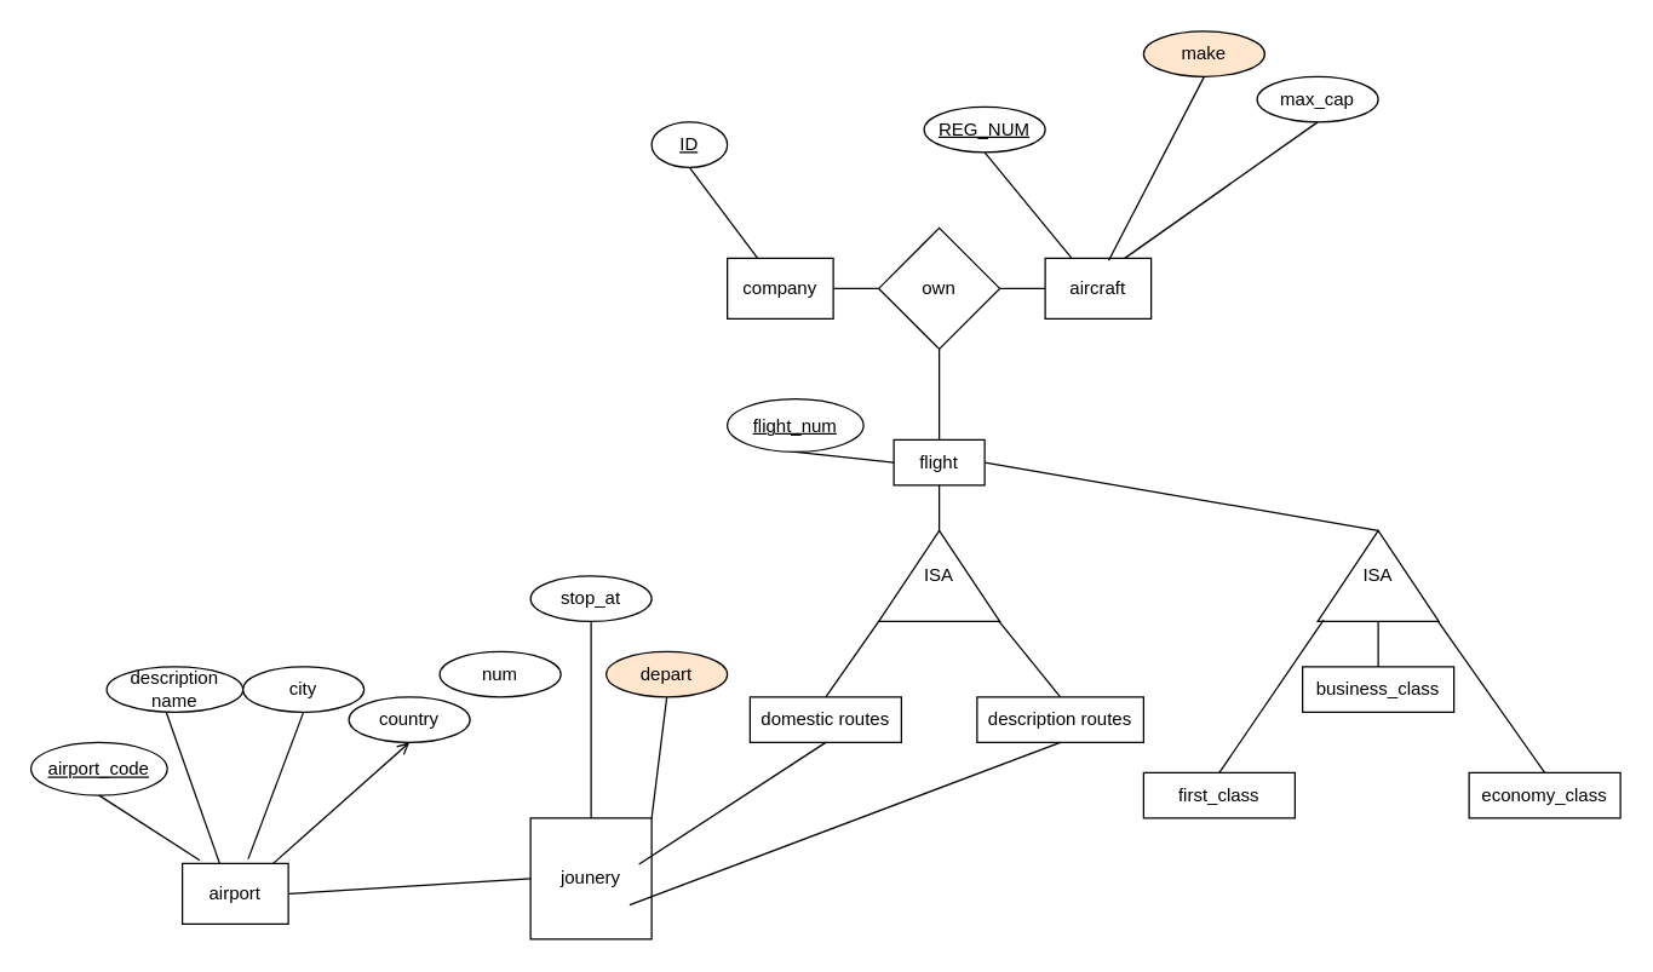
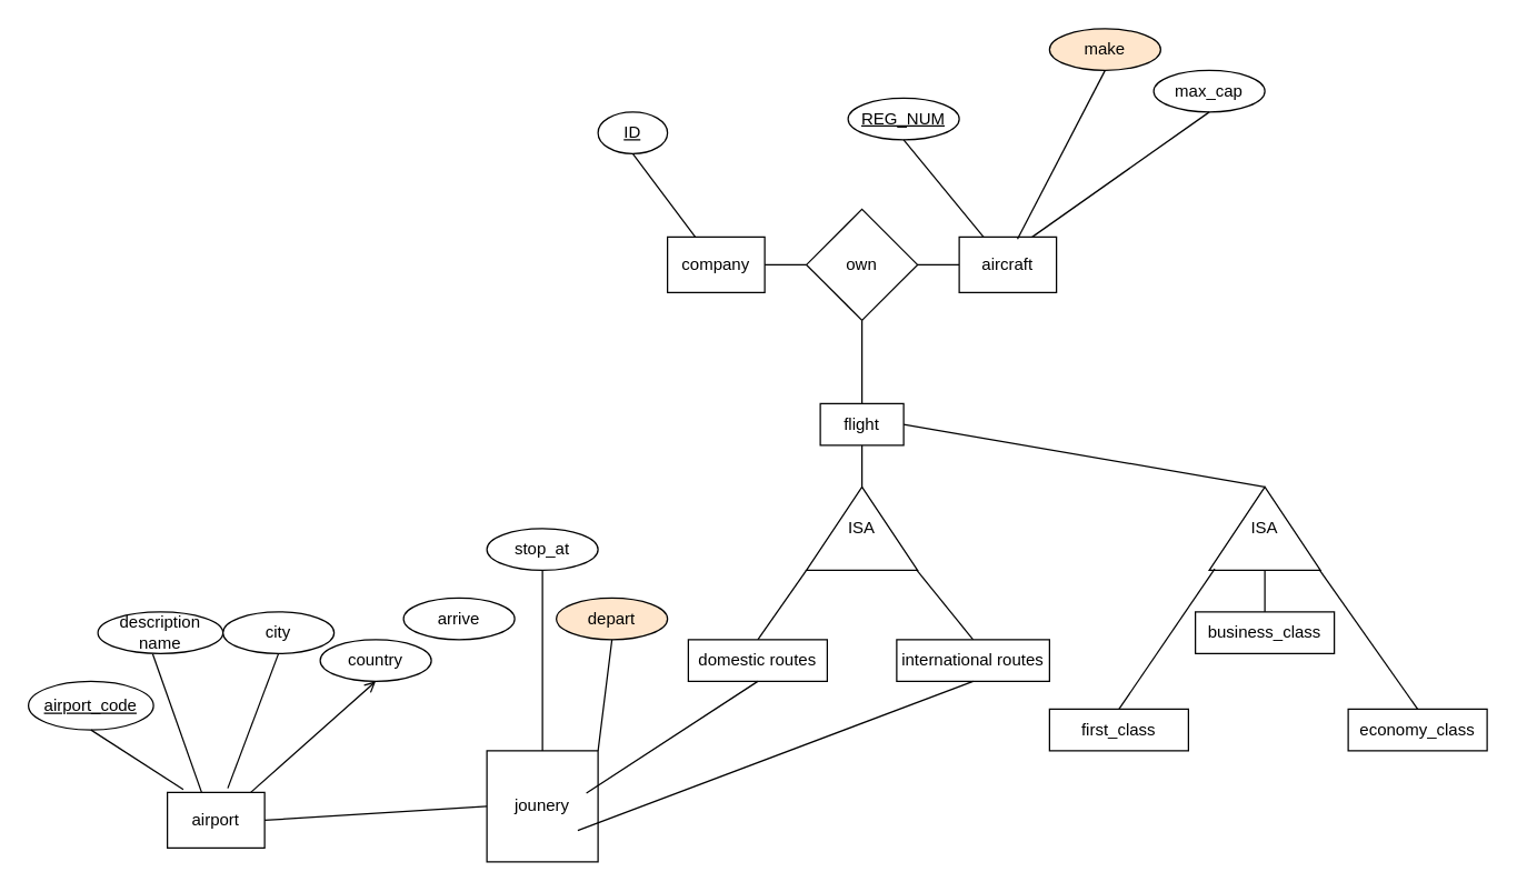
  <mxCell id="0" />
  <mxCell id="1" parent="0" />
  <mxCell id="2" value="company" style="rounded=0;whiteSpace=wrap;html=1;" parent="1" vertex="1"><mxGeometry x="480" y="170" width="70" height="40" as="geometry" /></mxCell>
  <mxCell id="3" value="&lt;u&gt;ID&lt;/u&gt;" style="ellipse;whiteSpace=wrap;html=1;" parent="1" vertex="1"><mxGeometry x="430" y="80" width="50" height="30" as="geometry" /></mxCell>
  <mxCell id="4" value="" style="endArrow=none;html=1;rounded=0;entryX=0.5;entryY=1;entryDx=0;entryDy=0;" parent="1" target="3" edge="1"><mxGeometry width="50" height="50" relative="1" as="geometry"><mxPoint x="500" y="170" as="sourcePoint" /><mxPoint x="590" y="180" as="targetPoint" /></mxGeometry></mxCell>
  <mxCell id="5" value="" style="endArrow=none;html=1;rounded=0;entryX=1;entryY=0.5;entryDx=0;entryDy=0;exitX=0;exitY=0.5;exitDx=0;exitDy=0;" parent="1" source="6" target="2" edge="1"><mxGeometry width="50" height="50" relative="1" as="geometry"><mxPoint x="620" y="190" as="sourcePoint" /><mxPoint x="465" y="120" as="targetPoint" /></mxGeometry></mxCell>
  <mxCell id="6" value="own" style="rhombus;whiteSpace=wrap;html=1;" parent="1" vertex="1"><mxGeometry x="580" y="150" width="80" height="80" as="geometry" /></mxCell>
  <mxCell id="7" value="" style="endArrow=none;html=1;rounded=0;entryX=1;entryY=0.5;entryDx=0;entryDy=0;exitX=0;exitY=0.5;exitDx=0;exitDy=0;" parent="1" source="8" target="6" edge="1"><mxGeometry width="50" height="50" relative="1" as="geometry"><mxPoint x="740" y="190" as="sourcePoint" /><mxPoint x="590" y="180" as="targetPoint" /></mxGeometry></mxCell>
  <mxCell id="8" value="aircraft" style="rounded=0;whiteSpace=wrap;html=1;" parent="1" vertex="1"><mxGeometry x="690" y="170" width="70" height="40" as="geometry" /></mxCell>
  <mxCell id="9" value="&lt;u&gt;REG_NUM&lt;/u&gt;" style="ellipse;whiteSpace=wrap;html=1;" parent="1" vertex="1"><mxGeometry x="610" y="70" width="80" height="30" as="geometry" /></mxCell>
  <mxCell id="10" value="" style="endArrow=none;html=1;rounded=0;entryX=0.5;entryY=1;entryDx=0;entryDy=0;exitX=0.25;exitY=0;exitDx=0;exitDy=0;" parent="1" source="8" target="9" edge="1"><mxGeometry width="50" height="50" relative="1" as="geometry"><mxPoint x="540" y="230" as="sourcePoint" /><mxPoint x="590" y="180" as="targetPoint" /></mxGeometry></mxCell>
  <mxCell id="11" value="max_cap" style="ellipse;whiteSpace=wrap;html=1;" parent="1" vertex="1"><mxGeometry x="830" y="50" width="80" height="30" as="geometry" /></mxCell>
  <mxCell id="12" value="make" style="ellipse;whiteSpace=wrap;html=1;fillColor=#ffe6cc;" parent="1" vertex="1"><mxGeometry x="755" y="20" width="80" height="30" as="geometry" /></mxCell>
  <mxCell id="13" value="" style="endArrow=none;html=1;rounded=0;entryX=0.5;entryY=1;entryDx=0;entryDy=0;exitX=0.75;exitY=0;exitDx=0;exitDy=0;" parent="1" source="8" target="11" edge="1"><mxGeometry width="50" height="50" relative="1" as="geometry"><mxPoint x="540" y="230" as="sourcePoint" /><mxPoint x="590" y="180" as="targetPoint" /></mxGeometry></mxCell>
  <mxCell id="14" value="" style="endArrow=none;html=1;rounded=0;exitX=0.599;exitY=0.039;exitDx=0;exitDy=0;exitPerimeter=0;entryX=0.5;entryY=1;entryDx=0;entryDy=0;" parent="1" source="8" target="12" edge="1"><mxGeometry width="50" height="50" relative="1" as="geometry"><mxPoint x="540" y="230" as="sourcePoint" /><mxPoint x="590" y="180" as="targetPoint" /></mxGeometry></mxCell>
  <mxCell id="15" value="" style="endArrow=none;html=1;rounded=0;entryX=0.5;entryY=1;entryDx=0;entryDy=0;exitX=0.5;exitY=0;exitDx=0;exitDy=0;" parent="1" source="16" target="6" edge="1"><mxGeometry width="50" height="50" relative="1" as="geometry"><mxPoint x="620" y="290" as="sourcePoint" /><mxPoint x="590" y="180" as="targetPoint" /></mxGeometry></mxCell>
  <mxCell id="16" value="flight" style="rounded=0;whiteSpace=wrap;html=1;" parent="1" vertex="1"><mxGeometry x="590" y="290" width="60" height="30" as="geometry" /></mxCell>
  <mxCell id="17" value="ISA" style="triangle;whiteSpace=wrap;html=1;flipV=1;flipH=1;direction=south;" parent="1" vertex="1"><mxGeometry x="580" y="350" width="80" height="60" as="geometry" /></mxCell>
  <mxCell id="18" value="" style="endArrow=none;html=1;rounded=0;entryX=0.5;entryY=1;entryDx=0;entryDy=0;exitX=0;exitY=0.5;exitDx=0;exitDy=0;" parent="1" source="17" target="16" edge="1"><mxGeometry width="50" height="50" relative="1" as="geometry"><mxPoint x="540" y="230" as="sourcePoint" /><mxPoint x="590" y="180" as="targetPoint" /></mxGeometry></mxCell>
  <mxCell id="19" value="" style="endArrow=none;html=1;rounded=0;exitX=0.5;exitY=0;exitDx=0;exitDy=0;" parent="1" source="21" edge="1"><mxGeometry width="50" height="50" relative="1" as="geometry"><mxPoint x="550" y="460" as="sourcePoint" /><mxPoint x="580" y="410" as="targetPoint" /></mxGeometry></mxCell>
  <mxCell id="20" value="" style="endArrow=none;html=1;rounded=0;entryX=-0.003;entryY=0.996;entryDx=0;entryDy=0;entryPerimeter=0;exitX=0.5;exitY=0;exitDx=0;exitDy=0;" parent="1" source="22" target="17" edge="1"><mxGeometry width="50" height="50" relative="1" as="geometry"><mxPoint x="690" y="460" as="sourcePoint" /><mxPoint x="590" y="420" as="targetPoint" /></mxGeometry></mxCell>
  <mxCell id="21" value=" domestic&amp;nbsp;routes" style="rounded=0;whiteSpace=wrap;html=1;" parent="1" vertex="1"><mxGeometry x="495" y="460" width="100" height="30" as="geometry" /></mxCell>
- <mxCell id="22" value="description routes" style="rounded=0;whiteSpace=wrap;html=1;" parent="1" vertex="1"><mxGeometry x="645" y="460" width="110" height="30" as="geometry" /></mxCell>
+ <mxCell id="22" value="international routes" style="rounded=0;whiteSpace=wrap;html=1;" parent="1" vertex="1"><mxGeometry x="645" y="460" width="110" height="30" as="geometry" /></mxCell>
  <mxCell id="23" value="airport" style="rounded=0;whiteSpace=wrap;html=1;" parent="1" vertex="1"><mxGeometry y="570" width="70" height="40" as="geometry" x="120" /></mxCell>
- <mxCell id="24" value="&lt;u&gt;flight_num&lt;/u&gt;" style="ellipse;whiteSpace=wrap;html=1;" parent="1" vertex="1"><mxGeometry x="480" y="263" width="90" height="35" as="geometry" /></mxCell>
- <mxCell id="25" value="" style="endArrow=none;html=1;rounded=0;entryX=0.5;entryY=1;entryDx=0;entryDy=0;exitX=0;exitY=0.5;exitDx=0;exitDy=0;" parent="1" source="16" target="24" edge="1"><mxGeometry width="50" height="50" relative="1" as="geometry"><mxPoint x="580" y="320" as="sourcePoint" /><mxPoint x="640" y="365" as="targetPoint" /></mxGeometry></mxCell>
  <mxCell id="26" value="&lt;u&gt;airport_code&lt;/u&gt;" style="ellipse;whiteSpace=wrap;html=1;" parent="1" vertex="1"><mxGeometry x="20" y="490" width="90" height="35" as="geometry" /></mxCell>
  <mxCell id="27" value="" style="endArrow=none;html=1;rounded=0;entryX=0.5;entryY=1;entryDx=0;entryDy=0;exitX=0.164;exitY=-0.052;exitDx=0;exitDy=0;exitPerimeter=0;" parent="1" source="23" target="26" edge="1"><mxGeometry width="50" height="50" relative="1" as="geometry"><mxPoint x="130" y="532" as="sourcePoint" /><mxPoint x="180" y="592" as="targetPoint" /></mxGeometry></mxCell>
  <mxCell id="28" value="description&lt;br/&gt;name" style="ellipse;whiteSpace=wrap;html=1;" parent="1" vertex="1"><mxGeometry x="70" y="440" width="90" height="30" as="geometry" /></mxCell>
  <mxCell id="29" value="" style="endArrow=none;html=1;rounded=0;entryX=0.353;entryY=0.005;entryDx=0;entryDy=0;exitX=0.438;exitY=1.012;exitDx=0;exitDy=0;exitPerimeter=0;entryPerimeter=0;" parent="1" source="28" target="23" edge="1"><mxGeometry width="50" height="50" relative="1" as="geometry"><mxPoint x="0" y="610" as="sourcePoint" /><mxPoint x="181" y="548" as="targetPoint" /></mxGeometry></mxCell>
  <mxCell id="30" value="city" style="ellipse;whiteSpace=wrap;html=1;" parent="1" vertex="1"><mxGeometry x="160" y="440" width="80" height="30" as="geometry" /></mxCell>
  <mxCell id="31" value="" style="endArrow=none;html=1;rounded=0;exitX=0.621;exitY=-0.075;exitDx=0;exitDy=0;entryX=0.5;entryY=1;entryDx=0;entryDy=0;exitPerimeter=0;" parent="1" source="23" target="30" edge="1"><mxGeometry width="50" height="50" relative="1" as="geometry"><mxPoint x="155" y="572.5" as="sourcePoint" /><mxPoint x="38" y="602.5" as="targetPoint" /></mxGeometry></mxCell>
  <mxCell id="32" value="country" style="ellipse;whiteSpace=wrap;html=1;" parent="1" vertex="1"><mxGeometry x="230" y="460" width="80" height="30" as="geometry" /></mxCell>
  <mxCell id="33" value="" style="endArrow=open;html=1;rounded=0;entryX=0.5;entryY=1;entryDx=0;entryDy=0;exitX=0.857;exitY=0;exitDx=0;exitDy=0;exitPerimeter=0;" parent="1" source="23" target="32" edge="1"><mxGeometry width="50" height="50" relative="1" as="geometry"><mxPoint x="208" y="535" as="sourcePoint" /><mxPoint x="55" y="545" as="targetPoint" /></mxGeometry></mxCell>
  <mxCell id="34" value="jounery" style="whiteSpace=wrap;html=1;rounded=0;" parent="1" vertex="1"><mxGeometry x="350" y="540" width="80" height="80" as="geometry" /></mxCell>
  <mxCell id="35" value="depart" style="ellipse;whiteSpace=wrap;html=1;fillColor=#ffe6cc;" parent="1" vertex="1"><mxGeometry x="400" y="430" width="80" height="30" as="geometry" /></mxCell>
  <mxCell id="36" value="" style="endArrow=none;html=1;rounded=0;entryX=0.5;entryY=1;entryDx=0;entryDy=0;exitX=1;exitY=0;exitDx=0;exitDy=0;" parent="1" source="34" target="35" edge="1"><mxGeometry width="50" height="50" relative="1" as="geometry"><mxPoint x="390" y="520" as="sourcePoint" /><mxPoint x="265" y="495" as="targetPoint" /></mxGeometry></mxCell>
- <mxCell id="37" value="num" style="ellipse;whiteSpace=wrap;html=1;" vertex="1" parent="1"><mxGeometry x="290" y="430" width="80" height="30" as="geometry" /></mxCell>
+ <mxCell id="37" value="arrive" style="ellipse;whiteSpace=wrap;html=1;" vertex="1" parent="1"><mxGeometry x="290" y="430" width="80" height="30" as="geometry" /></mxCell>
  <mxCell id="38" value="" style="endArrow=none;html=1;rounded=0;exitX=1;exitY=0.5;exitDx=0;exitDy=0;entryX=0;entryY=0.5;entryDx=0;entryDy=0;" edge="1" parent="1" source="23" target="34"><mxGeometry width="50" height="50" relative="1" as="geometry"><mxPoint x="450" y="540" as="sourcePoint" /><mxPoint x="500" y="490" as="targetPoint" /></mxGeometry></mxCell>
  <mxCell id="39" value="" style="endArrow=none;html=1;rounded=0;entryX=0.5;entryY=1;entryDx=0;entryDy=0;exitX=0.895;exitY=0.382;exitDx=0;exitDy=0;exitPerimeter=0;" edge="1" parent="1" source="34" target="21"><mxGeometry width="50" height="50" relative="1" as="geometry"><mxPoint x="450" y="540" as="sourcePoint" /><mxPoint x="500" y="490" as="targetPoint" /></mxGeometry></mxCell>
  <mxCell id="40" value="" style="endArrow=none;html=1;rounded=0;entryX=0.5;entryY=1;entryDx=0;entryDy=0;exitX=0.818;exitY=0.718;exitDx=0;exitDy=0;exitPerimeter=0;" edge="1" parent="1" source="34" target="22"><mxGeometry width="50" height="50" relative="1" as="geometry"><mxPoint x="450" y="540" as="sourcePoint" /><mxPoint x="500" y="490" as="targetPoint" /></mxGeometry></mxCell>
  <mxCell id="41" value="stop_at" style="ellipse;whiteSpace=wrap;html=1;" vertex="1" parent="1"><mxGeometry x="350" y="380" width="80" height="30" as="geometry" /></mxCell>
  <mxCell id="42" value="" style="endArrow=none;html=1;rounded=0;entryX=0.5;entryY=1;entryDx=0;entryDy=0;exitX=0.5;exitY=0;exitDx=0;exitDy=0;" edge="1" parent="1" target="41" source="34"><mxGeometry width="50" height="50" relative="1" as="geometry"><mxPoint x="400" y="535" as="sourcePoint" /><mxPoint x="225" y="420" as="targetPoint" /></mxGeometry></mxCell>
  <mxCell id="43" value="" style="endArrow=none;html=1;rounded=0;entryX=1;entryY=0.5;entryDx=0;entryDy=0;exitX=0;exitY=0.5;exitDx=0;exitDy=0;" edge="1" parent="1" source="44" target="16"><mxGeometry width="50" height="50" relative="1" as="geometry"><mxPoint x="760" y="320" as="sourcePoint" /><mxPoint x="500" y="340" as="targetPoint" /></mxGeometry></mxCell>
  <mxCell id="44" value="ISA" style="triangle;whiteSpace=wrap;html=1;flipV=1;flipH=1;direction=south;" vertex="1" parent="1"><mxGeometry x="870" y="350" width="80" height="60" as="geometry" /></mxCell>
  <mxCell id="45" value="" style="endArrow=none;html=1;rounded=0;entryX=0.017;entryY=0.049;entryDx=0;entryDy=0;entryPerimeter=0;exitX=0.5;exitY=0;exitDx=0;exitDy=0;" edge="1" parent="1" source="48" target="44"><mxGeometry width="50" height="50" relative="1" as="geometry"><mxPoint x="830" y="470" as="sourcePoint" /><mxPoint x="805" y="380" as="targetPoint" /></mxGeometry></mxCell>
  <mxCell id="46" value="" style="endArrow=none;html=1;rounded=0;entryX=-0.003;entryY=0.996;entryDx=0;entryDy=0;entryPerimeter=0;exitX=0.5;exitY=0;exitDx=0;exitDy=0;" edge="1" parent="1" target="44" source="50"><mxGeometry width="50" height="50" relative="1" as="geometry"><mxPoint x="990" y="480" as="sourcePoint" /><mxPoint x="815" y="390" as="targetPoint" /></mxGeometry></mxCell>
  <mxCell id="47" value="" style="endArrow=none;html=1;rounded=0;entryX=1;entryY=0.5;entryDx=0;entryDy=0;exitX=0.5;exitY=0;exitDx=0;exitDy=0;" edge="1" parent="1" source="49" target="44"><mxGeometry width="50" height="50" relative="1" as="geometry"><mxPoint x="910" y="481" as="sourcePoint" /><mxPoint x="904" y="430" as="targetPoint" /></mxGeometry></mxCell>
  <mxCell id="48" value=" first_class" style="rounded=0;whiteSpace=wrap;html=1;" vertex="1" parent="1"><mxGeometry x="755" y="510" width="100" height="30" as="geometry" /></mxCell>
  <mxCell id="49" value=" business_class" style="rounded=0;whiteSpace=wrap;html=1;" vertex="1" parent="1"><mxGeometry x="860" y="440" width="100" height="30" as="geometry" /></mxCell>
  <mxCell id="50" value="economy_class" style="rounded=0;whiteSpace=wrap;html=1;" vertex="1" parent="1"><mxGeometry x="970" y="510" width="100" height="30" as="geometry" /></mxCell>
